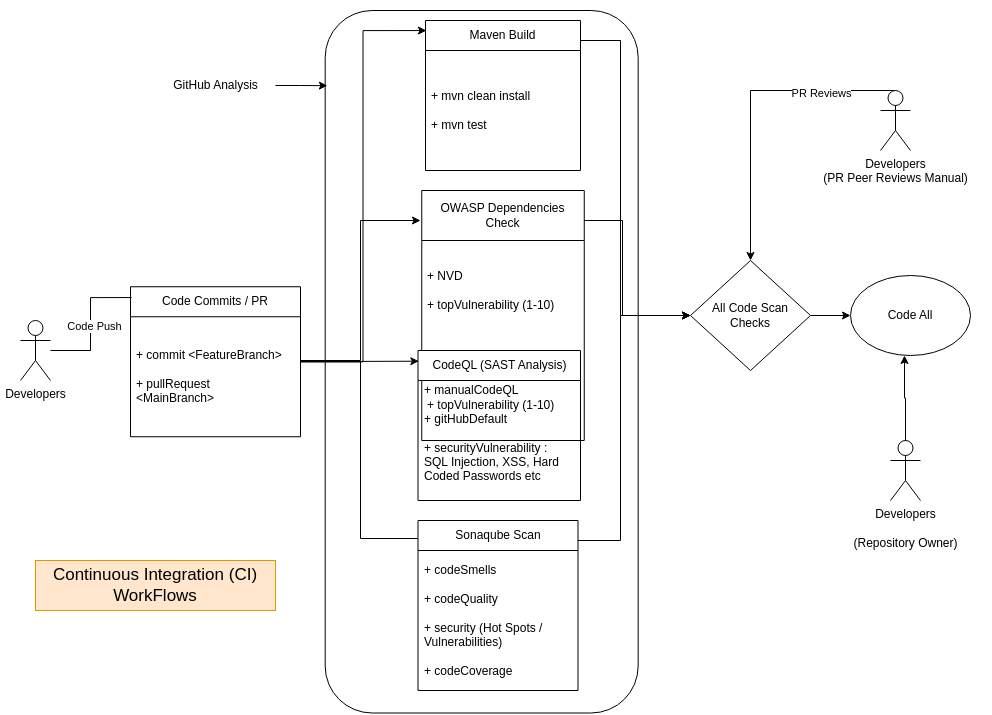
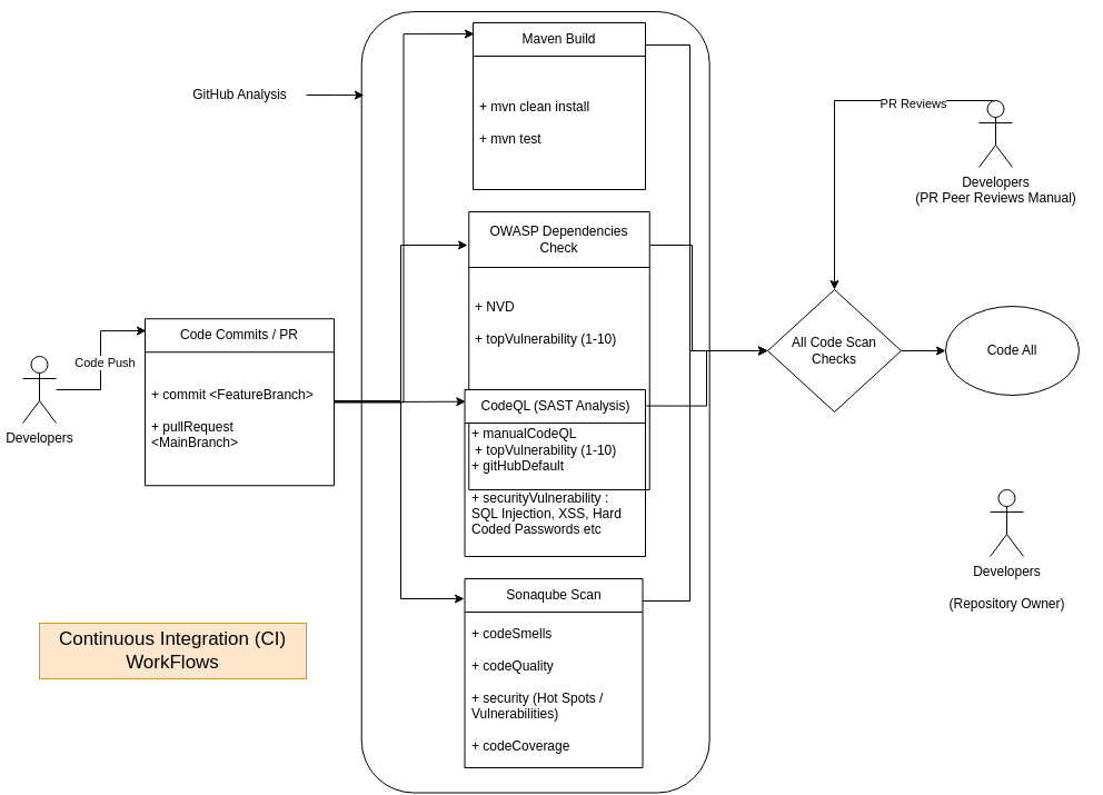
  <mxCell id="0" />
  <mxCell id="1" parent="0" />
  <mxCell id="2" value="" style="rounded=1;whiteSpace=wrap;html=1;rotation=-90;" vertex="1" parent="1"><mxGeometry x="129.92" y="204.77" width="702.5" height="312.97" as="geometry" /></mxCell>
  <mxCell id="3" value="Developers" style="shape=umlActor;verticalLabelPosition=bottom;verticalAlign=top;html=1;outlineConnect=0;" vertex="1" parent="1"><mxGeometry x="20" y="320" width="30" height="60" as="geometry" /></mxCell>
  <mxCell id="4" value="Code Commits / PR" style="swimlane;fontStyle=0;childLayout=stackLayout;horizontal=1;startSize=30;horizontalStack=0;resizeParent=1;resizeParentMax=0;resizeLast=0;collapsible=1;marginBottom=0;whiteSpace=wrap;html=1;" vertex="1" parent="1"><mxGeometry x="130" y="286.25" width="170" height="150" as="geometry" /></mxCell>
  <mxCell id="5" value="+ commit &amp;lt;FeatureBranch&amp;gt;&lt;br&gt;&lt;br&gt;+ pullRequest&lt;br&gt;&amp;lt;MainBranch&amp;gt;" style="text;strokeColor=none;fillColor=none;align=left;verticalAlign=middle;spacingLeft=4;spacingRight=4;overflow=hidden;points=[[0,0.5],[1,0.5]];portConstraint=eastwest;rotatable=0;whiteSpace=wrap;html=1;" vertex="1" parent="4"><mxGeometry y="30" width="170" height="120" as="geometry" /></mxCell>
  <mxCell id="6" style="edgeStyle=orthogonalEdgeStyle;rounded=0;orthogonalLoop=1;jettySize=auto;html=1;entryX=0;entryY=0.5;entryDx=0;entryDy=0;" edge="1" parent="1" source="7" target="18"><mxGeometry relative="1" as="geometry"><Array as="points"><mxPoint x="620" y="40" /><mxPoint x="620" y="315" /></Array></mxGeometry></mxCell>
  <mxCell id="7" value="Maven Build" style="swimlane;fontStyle=0;childLayout=stackLayout;horizontal=1;startSize=30;horizontalStack=0;resizeParent=1;resizeParentMax=0;resizeLast=0;collapsible=1;marginBottom=0;whiteSpace=wrap;html=1;" vertex="1" parent="1"><mxGeometry x="425" y="20" width="155" height="150" as="geometry" /></mxCell>
  <mxCell id="8" value="+ mvn clean install&lt;br&gt;&lt;br&gt;+ mvn test" style="text;strokeColor=none;fillColor=none;align=left;verticalAlign=middle;spacingLeft=4;spacingRight=4;overflow=hidden;points=[[0,0.5],[1,0.5]];portConstraint=eastwest;rotatable=0;whiteSpace=wrap;html=1;" vertex="1" parent="7"><mxGeometry y="30" width="155" height="120" as="geometry" /></mxCell>
  <mxCell id="9" style="edgeStyle=orthogonalEdgeStyle;rounded=0;orthogonalLoop=1;jettySize=auto;html=1;entryX=0;entryY=0.5;entryDx=0;entryDy=0;" edge="1" parent="1" source="10" target="18"><mxGeometry relative="1" as="geometry"><mxPoint x="650" y="320" as="targetPoint" /><Array as="points"><mxPoint x="622" y="220" /><mxPoint x="622" y="315" /></Array></mxGeometry></mxCell>
  <mxCell id="10" value="OWASP Dependencies Check" style="swimlane;fontStyle=0;childLayout=stackLayout;horizontal=1;startSize=50;horizontalStack=0;resizeParent=1;resizeParentMax=0;resizeLast=0;collapsible=1;marginBottom=0;whiteSpace=wrap;html=1;miterlimit=4;" vertex="1" parent="1"><mxGeometry x="421.25" y="190" width="162.5" height="250" as="geometry" /></mxCell>
  <mxCell id="11" value="+ NVD&lt;br&gt;&lt;br&gt;+ topVulnerability (1-10)" style="text;strokeColor=none;fillColor=none;align=left;verticalAlign=middle;spacingLeft=4;spacingRight=4;overflow=hidden;points=[[0,0.5],[1,0.5]];portConstraint=eastwest;rotatable=0;whiteSpace=wrap;html=1;" vertex="1" parent="10"><mxGeometry y="50" width="162.5" height="100" as="geometry" /></mxCell>
  <mxCell id="12" value="+ NVD&lt;br&gt;&lt;br&gt;+ topVulnerability (1-10)" style="text;strokeColor=none;fillColor=none;align=left;verticalAlign=middle;spacingLeft=4;spacingRight=4;overflow=hidden;points=[[0,0.5],[1,0.5]];portConstraint=eastwest;rotatable=0;whiteSpace=wrap;html=1;" vertex="1" parent="10"><mxGeometry y="150" width="162.5" height="100" as="geometry" /></mxCell>
  <mxCell id="13" value="CodeQL (SAST Analysis)" style="swimlane;fontStyle=0;childLayout=stackLayout;horizontal=1;startSize=30;horizontalStack=0;resizeParent=1;resizeParentMax=0;resizeLast=0;collapsible=1;marginBottom=0;whiteSpace=wrap;html=1;" vertex="1" parent="1"><mxGeometry x="417.5" y="350" width="162.5" height="150" as="geometry" /></mxCell>
  <mxCell id="14" value="+ manualCodeQL&lt;br&gt;&lt;br&gt;+ gitHubDefault&lt;br&gt;&lt;br&gt;+ securityVulnerability :&lt;br&gt;SQL Injection, XSS, Hard Coded Passwords etc&lt;div&gt;&lt;br&gt;&lt;/div&gt;" style="text;strokeColor=none;fillColor=none;align=left;verticalAlign=middle;spacingLeft=4;spacingRight=4;overflow=hidden;points=[[0,0.5],[1,0.5]];portConstraint=eastwest;rotatable=0;whiteSpace=wrap;html=1;" vertex="1" parent="13"><mxGeometry y="30" width="162.5" height="120" as="geometry" /></mxCell>
  <mxCell id="15" value="Sonaqube Scan" style="swimlane;fontStyle=0;childLayout=stackLayout;horizontal=1;startSize=30;horizontalStack=0;resizeParent=1;resizeParentMax=0;resizeLast=0;collapsible=1;marginBottom=0;whiteSpace=wrap;html=1;miterlimit=4;" vertex="1" parent="1"><mxGeometry x="417.5" y="520" width="160" height="170" as="geometry" /></mxCell>
  <mxCell id="16" value="+ codeSmells&lt;br&gt;&lt;br&gt;&lt;div&gt;+ codeQuality&lt;br&gt;&lt;br&gt;&lt;/div&gt;&lt;div&gt;+ security (Hot Spots / Vulnerabilities)&lt;/div&gt;&lt;div&gt;&lt;br&gt;+ codeCoverage&lt;/div&gt;" style="text;strokeColor=none;fillColor=none;align=left;verticalAlign=middle;spacingLeft=4;spacingRight=4;overflow=hidden;points=[[0,0.5],[1,0.5]];portConstraint=eastwest;rotatable=0;whiteSpace=wrap;html=1;" vertex="1" parent="15"><mxGeometry y="30" width="160" height="140" as="geometry" /></mxCell>
  <mxCell id="17" style="edgeStyle=orthogonalEdgeStyle;rounded=0;orthogonalLoop=1;jettySize=auto;html=1;entryX=0;entryY=0.5;entryDx=0;entryDy=0;exitX=1;exitY=0.5;exitDx=0;exitDy=0;" edge="1" parent="1" source="18" target="19"><mxGeometry relative="1" as="geometry"><mxPoint x="770" y="330" as="sourcePoint" /></mxGeometry></mxCell>
  <mxCell id="18" value="All Code Scan Checks" style="rhombus;whiteSpace=wrap;html=1;" vertex="1" parent="1"><mxGeometry x="690" y="260" width="120" height="110" as="geometry" /></mxCell>
  <mxCell id="19" value="Code All" style="ellipse;whiteSpace=wrap;html=1;" vertex="1" parent="1"><mxGeometry x="850" y="275" width="120" height="80" as="geometry" /></mxCell>
  <mxCell id="20" style="edgeStyle=orthogonalEdgeStyle;rounded=0;orthogonalLoop=1;jettySize=auto;html=1;exitX=0.5;exitY=0;exitDx=0;exitDy=0;exitPerimeter=0;entryX=0.5;entryY=0;entryDx=0;entryDy=0;" edge="1" parent="1" source="22" target="18"><mxGeometry relative="1" as="geometry"><mxPoint x="720" y="260" as="targetPoint" /><Array as="points"><mxPoint x="750" y="90" /></Array></mxGeometry></mxCell>
  <mxCell id="21" value="PR Reviews" style="edgeLabel;html=1;align=center;verticalAlign=middle;resizable=0;points=[];" vertex="1" connectable="0" parent="20"><mxGeometry x="-0.521" y="2" relative="1" as="geometry"><mxPoint as="offset" /></mxGeometry></mxCell>
  <mxCell id="22" value="Developers&lt;br&gt;(PR Peer Reviews Manual)" style="shape=umlActor;verticalLabelPosition=bottom;verticalAlign=top;html=1;outlineConnect=0;" vertex="1" parent="1"><mxGeometry x="880" y="90" width="30" height="60" as="geometry" /></mxCell>
  <mxCell id="23" value="Developers&lt;br&gt;&lt;br&gt;(Repository Owner)" style="shape=umlActor;verticalLabelPosition=bottom;verticalAlign=top;html=1;outlineConnect=0;" vertex="1" parent="1"><mxGeometry x="890" y="440" width="30" height="60" as="geometry" /></mxCell>
  <mxCell id="24" style="edgeStyle=orthogonalEdgeStyle;rounded=0;orthogonalLoop=1;jettySize=auto;html=1;" edge="1" parent="1" source="5"><mxGeometry relative="1" as="geometry"><mxPoint x="420" y="220" as="targetPoint" /><Array as="points"><mxPoint x="360" y="360" /><mxPoint x="360" y="220" /></Array></mxGeometry></mxCell>
  <mxCell id="25" style="edgeStyle=orthogonalEdgeStyle;rounded=0;orthogonalLoop=1;jettySize=auto;html=1;entryX=0.006;entryY=0.067;entryDx=0;entryDy=0;entryPerimeter=0;" edge="1" parent="1" source="4" target="7"><mxGeometry relative="1" as="geometry" /></mxCell>
  <mxCell id="26" style="edgeStyle=orthogonalEdgeStyle;rounded=0;orthogonalLoop=1;jettySize=auto;html=1;entryX=-0.018;entryY=0.207;entryDx=0;entryDy=0;entryPerimeter=0;" edge="1" parent="1" source="5" target="12"><mxGeometry relative="1" as="geometry"><mxPoint x="390" y="360" as="targetPoint" /><Array as="points"><mxPoint x="330" y="361" /><mxPoint x="330" y="361" /></Array></mxGeometry></mxCell>
- <mxCell id="27" style="edgeStyle=orthogonalEdgeStyle;rounded=0;orthogonalLoop=1;jettySize=auto;html=1;entryX=-0.003;entryY=0.106;entryDx=0;entryDy=0;entryPerimeter=0;endArrow=none;" edge="1" parent="1" source="4" target="15"><mxGeometry relative="1" as="geometry"><Array as="points"><mxPoint x="360" y="361" /><mxPoint x="360" y="538" /></Array></mxGeometry></mxCell>
+ <mxCell id="27" style="edgeStyle=orthogonalEdgeStyle;rounded=0;orthogonalLoop=1;jettySize=auto;html=1;entryX=-0.003;entryY=0.106;entryDx=0;entryDy=0;entryPerimeter=0;" edge="1" parent="1" source="4" target="15"><mxGeometry relative="1" as="geometry"><Array as="points"><mxPoint x="360" y="361" /><mxPoint x="360" y="538" /></Array></mxGeometry></mxCell>
  <mxCell id="28" style="edgeStyle=orthogonalEdgeStyle;rounded=0;orthogonalLoop=1;jettySize=auto;html=1;entryX=0;entryY=0.5;entryDx=0;entryDy=0;" edge="1" parent="1" source="15" target="18"><mxGeometry relative="1" as="geometry"><mxPoint x="650" y="320" as="targetPoint" /><Array as="points"><mxPoint x="620" y="540" /><mxPoint x="620" y="315" /></Array></mxGeometry></mxCell>
- <mxCell id="29" style="edgeStyle=orthogonalEdgeStyle;rounded=0;orthogonalLoop=1;jettySize=auto;html=1;entryX=0.006;entryY=0.072;entryDx=0;entryDy=0;entryPerimeter=0;endArrow=none;" edge="1" parent="1" source="3" target="4"><mxGeometry relative="1" as="geometry" /></mxCell>
+ <mxCell id="29" style="edgeStyle=orthogonalEdgeStyle;rounded=0;orthogonalLoop=1;jettySize=auto;html=1;entryX=0.006;entryY=0.072;entryDx=0;entryDy=0;entryPerimeter=0;" edge="1" parent="1" source="3" target="4"><mxGeometry relative="1" as="geometry" /></mxCell>
  <mxCell id="30" value="Code Push" style="edgeLabel;html=1;align=center;verticalAlign=middle;resizable=0;points=[];" vertex="1" connectable="0" parent="29"><mxGeometry x="-0.029" y="-3" relative="1" as="geometry"><mxPoint as="offset" /></mxGeometry></mxCell>
  <mxCell id="31" value="GitHub Analysis" style="text;html=1;align=center;verticalAlign=middle;resizable=0;points=[];autosize=1;strokeColor=none;fillColor=none;" vertex="1" parent="1"><mxGeometry x="155" y="70" width="120" height="30" as="geometry" /></mxCell>
  <mxCell id="32" style="edgeStyle=orthogonalEdgeStyle;rounded=0;orthogonalLoop=1;jettySize=auto;html=1;entryX=0.893;entryY=0.007;entryDx=0;entryDy=0;entryPerimeter=0;" edge="1" parent="1" source="31" target="2"><mxGeometry relative="1" as="geometry" /></mxCell>
- <mxCell id="33" style="edgeStyle=orthogonalEdgeStyle;rounded=0;orthogonalLoop=1;jettySize=auto;html=1;entryX=0.45;entryY=1;entryDx=0;entryDy=0;entryPerimeter=0;" edge="1" parent="1" source="23" target="19"><mxGeometry relative="1" as="geometry" /></mxCell>
+ <mxCell id="34" style="edgeStyle=orthogonalEdgeStyle;rounded=0;orthogonalLoop=1;jettySize=auto;html=1;exitX=1.005;exitY=0.097;exitDx=0;exitDy=0;exitPerimeter=0;entryX=0;entryY=0.5;entryDx=0;entryDy=0;" edge="1" parent="1" source="13" target="18"><mxGeometry relative="1" as="geometry" /></mxCell>
  <mxCell id="35" value="&lt;font style=&quot;font-size: 17px;&quot;&gt;Continuous Integration (CI) WorkFlows&lt;/font&gt;" style="text;html=1;align=center;verticalAlign=middle;whiteSpace=wrap;rounded=0;fillColor=#ffe6cc;strokeColor=#d79b00;" vertex="1" parent="1"><mxGeometry x="35" y="560" width="240" height="50" as="geometry" /></mxCell>
